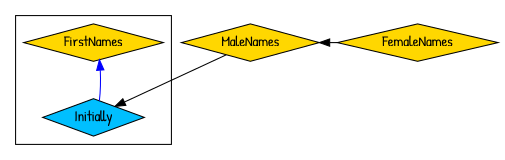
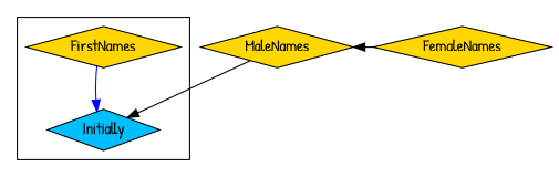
  digraph {
    fontname="Patrick Hand"
    splines=true
    node [fillcolor=gold fontname="Patrick Hand" shape=diamond style=filled]
    edge [fontname="Patrick Hand" constraint=false]
    n1 [label=FirstNames]
    n2 [fillcolor=deepskyblue label=Initially]
    n3 [label=FemaleNames]
    n4 [label=MaleNames]
    subgraph cluster_1 {
      n1
      n2
    }
-   n2 -> n1 [color=blue constraint=""]
+   n1 -> n2 [color=blue constraint=""]
    n3 -> n4
    n4 -> n2
  }
